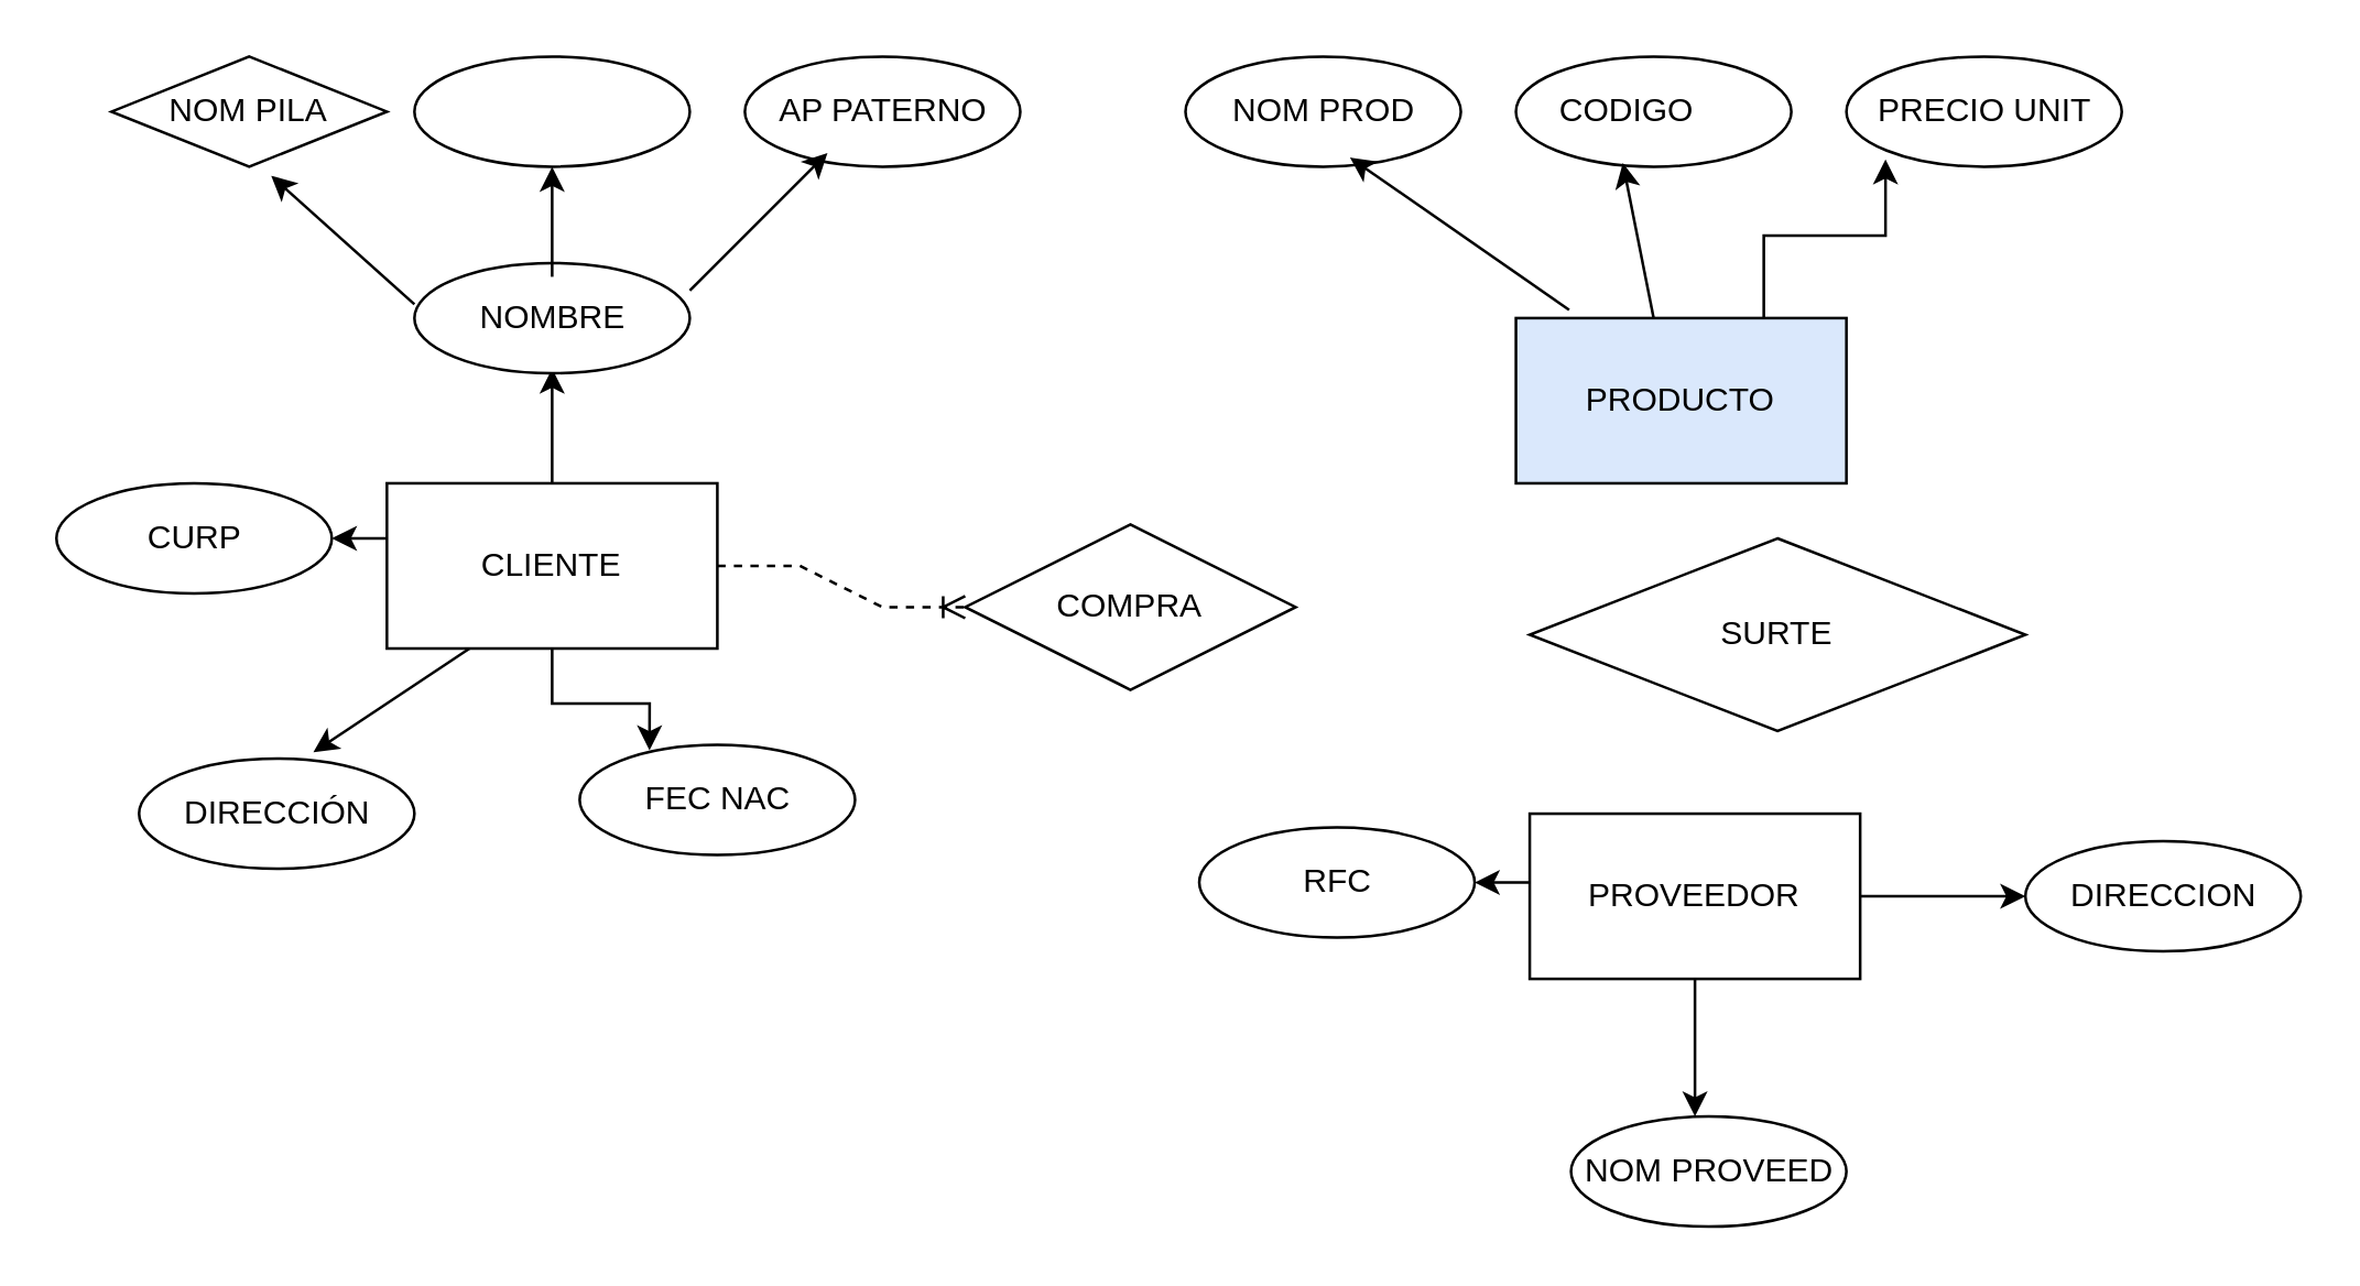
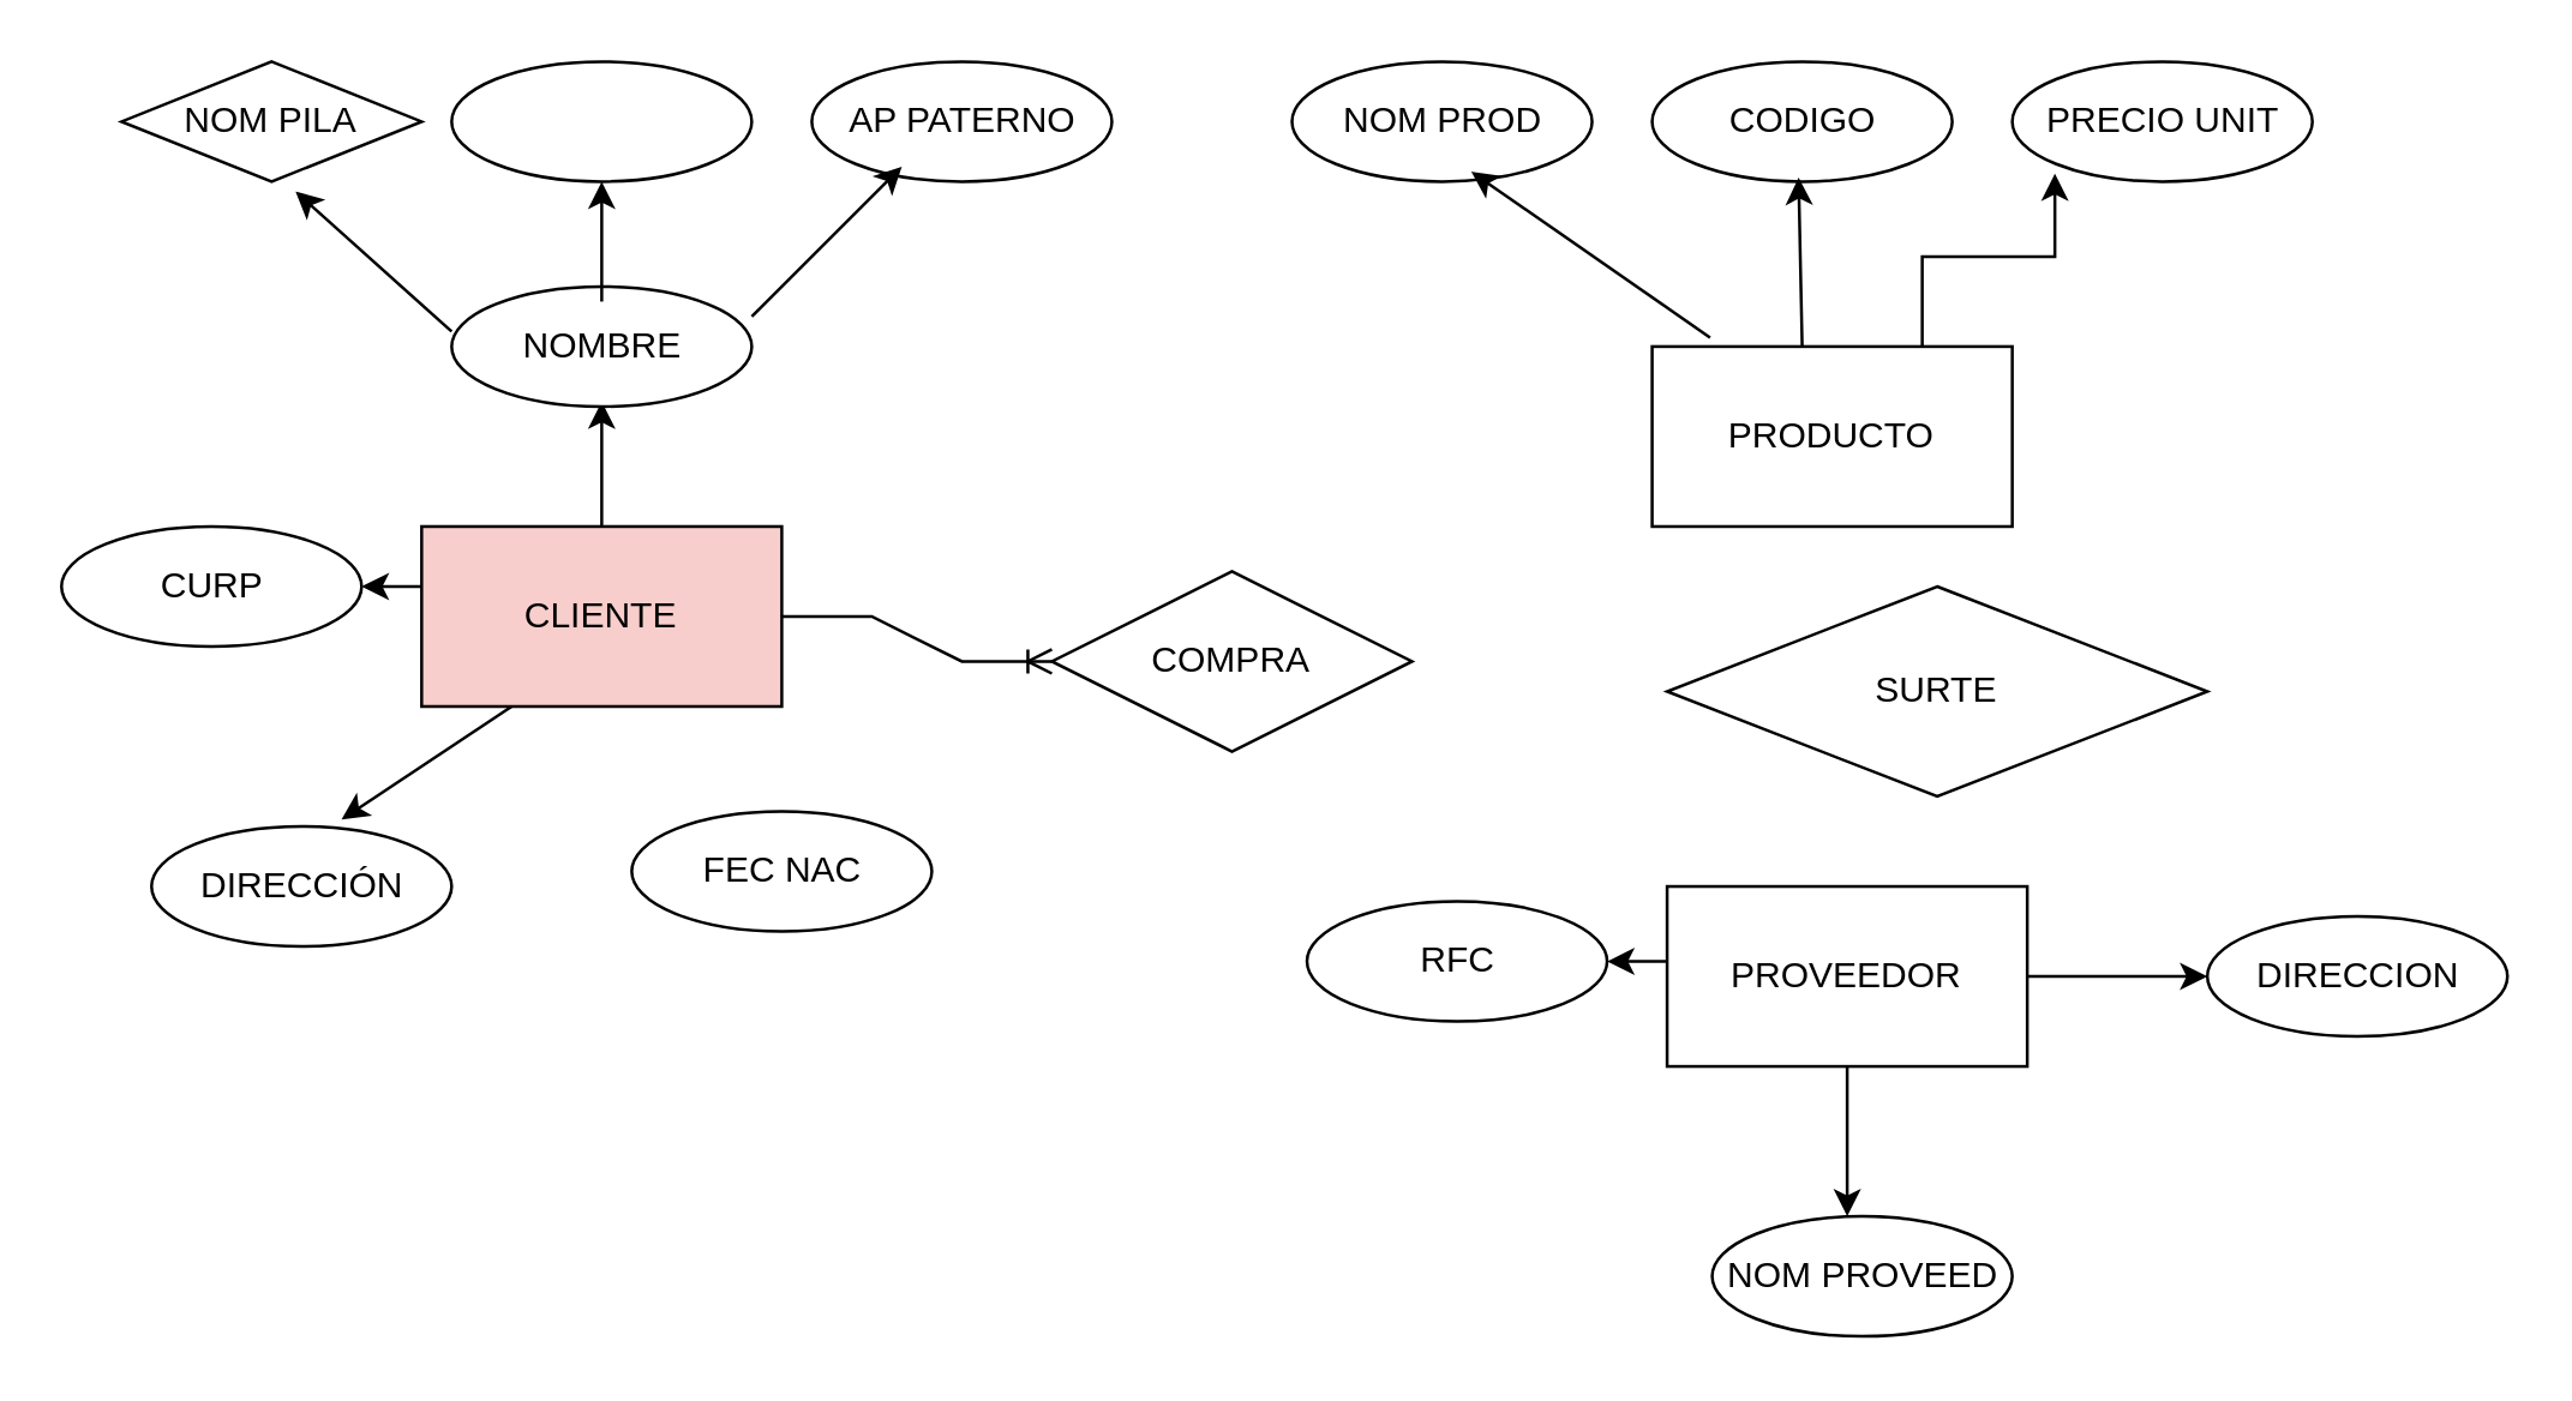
  <mxCell id="0" />
  <mxCell id="1" parent="0" />
  <mxCell id="2" style="edgeStyle=orthogonalEdgeStyle;rounded=0;orthogonalLoop=1;jettySize=auto;html=1;exitX=0.5;exitY=0;exitDx=0;exitDy=0;entryX=0.5;entryY=1.111;entryDx=0;entryDy=0;entryPerimeter=0;" edge="1" parent="1" source="4" target="7"><mxGeometry relative="1" as="geometry" /></mxCell>
- <mxCell id="3" style="edgeStyle=orthogonalEdgeStyle;rounded=0;orthogonalLoop=1;jettySize=auto;html=1;exitX=0.5;exitY=1;exitDx=0;exitDy=0;entryX=0.192;entryY=-0.1;entryDx=0;entryDy=0;entryPerimeter=0;" edge="1" parent="1" source="4" target="19"><mxGeometry relative="1" as="geometry" /></mxCell>
- <mxCell id="4" value="CLIENTE" style="rounded=0;whiteSpace=wrap;html=1;" vertex="1" parent="1"><mxGeometry x="140" y="175" width="120" height="60" as="geometry" /></mxCell>
+ <mxCell id="4" value="CLIENTE" style="rounded=0;whiteSpace=wrap;html=1;fillColor=#f8cecc;" vertex="1" parent="1"><mxGeometry x="140" y="175" width="120" height="60" as="geometry" /></mxCell>
  <mxCell id="5" value="" style="ellipse;whiteSpace=wrap;html=1;" vertex="1" parent="1"><mxGeometry x="150" y="95" width="100" height="40" as="geometry" /></mxCell>
  <mxCell id="6" style="edgeStyle=orthogonalEdgeStyle;rounded=0;orthogonalLoop=1;jettySize=auto;html=1;entryX=0.5;entryY=1;entryDx=0;entryDy=0;" edge="1" parent="1" source="7" target="8"><mxGeometry relative="1" as="geometry" /></mxCell>
  <mxCell id="7" value="NOMBRE" style="text;html=1;resizable=0;autosize=1;align=center;verticalAlign=middle;points=[];fillColor=none;strokeColor=none;rounded=0;" vertex="1" parent="1"><mxGeometry x="160" y="100" width="80" height="30" as="geometry" /></mxCell>
  <mxCell id="8" value="" style="ellipse;whiteSpace=wrap;html=1;rotation=0;" vertex="1" parent="1"><mxGeometry x="150" y="20" width="100" height="40" as="geometry" /></mxCell>
  <mxCell id="9" value="NOM PILA" style="rhombus;whiteSpace=wrap;html=1;" vertex="1" parent="1"><mxGeometry x="40" y="20" width="100" height="40" as="geometry" /></mxCell>
  <mxCell id="10" value="" style="ellipse;whiteSpace=wrap;html=1;" vertex="1" parent="1"><mxGeometry x="270" y="20" width="100" height="40" as="geometry" /></mxCell>
  <mxCell id="11" value="AP PATERNO" style="text;html=1;resizable=0;autosize=1;align=center;verticalAlign=middle;points=[];fillColor=none;strokeColor=none;rounded=0;" vertex="1" parent="1"><mxGeometry x="270" y="25" width="100" height="30" as="geometry" /></mxCell>
  <mxCell id="12" value="" style="endArrow=classic;html=1;rounded=0;" edge="1" parent="1"><mxGeometry width="50" height="50" relative="1" as="geometry"><mxPoint x="250" y="105" as="sourcePoint" /><mxPoint x="300" y="55" as="targetPoint" /></mxGeometry></mxCell>
  <mxCell id="13" value="" style="endArrow=classic;html=1;rounded=0;entryX=0.58;entryY=1.083;entryDx=0;entryDy=0;entryPerimeter=0;" edge="1" parent="1" target="9"><mxGeometry width="50" height="50" relative="1" as="geometry"><mxPoint x="150" y="110" as="sourcePoint" /><mxPoint x="200" y="60" as="targetPoint" /></mxGeometry></mxCell>
  <mxCell id="14" value="" style="ellipse;whiteSpace=wrap;html=1;" vertex="1" parent="1"><mxGeometry x="20" y="175" width="100" height="40" as="geometry" /></mxCell>
  <mxCell id="15" value="CURP" style="text;html=1;resizable=0;autosize=1;align=center;verticalAlign=middle;points=[];fillColor=none;strokeColor=none;rounded=0;" vertex="1" parent="1"><mxGeometry x="40" y="180" width="60" height="30" as="geometry" /></mxCell>
  <mxCell id="16" value="" style="ellipse;whiteSpace=wrap;html=1;" vertex="1" parent="1"><mxGeometry x="50" y="275" width="100" height="40" as="geometry" /></mxCell>
  <mxCell id="17" value="DIRECCIÓN" style="text;html=1;resizable=0;autosize=1;align=center;verticalAlign=middle;points=[];fillColor=none;strokeColor=none;rounded=0;" vertex="1" parent="1"><mxGeometry x="55" y="280" width="90" height="30" as="geometry" /></mxCell>
  <mxCell id="18" value="" style="ellipse;whiteSpace=wrap;html=1;" vertex="1" parent="1"><mxGeometry x="210" y="270" width="100" height="40" as="geometry" /></mxCell>
  <mxCell id="19" value="FEC NAC" style="text;html=1;resizable=0;autosize=1;align=center;verticalAlign=middle;points=[];fillColor=none;strokeColor=none;rounded=0;" vertex="1" parent="1"><mxGeometry x="220" y="275" width="80" height="30" as="geometry" /></mxCell>
  <mxCell id="20" value="" style="endArrow=classic;html=1;rounded=0;entryX=1;entryY=0.5;entryDx=0;entryDy=0;" edge="1" parent="1" target="14"><mxGeometry width="50" height="50" relative="1" as="geometry"><mxPoint x="140" y="195" as="sourcePoint" /><mxPoint x="190" y="145" as="targetPoint" /></mxGeometry></mxCell>
  <mxCell id="21" value="" style="endArrow=classic;html=1;rounded=0;entryX=0.633;entryY=-0.058;entryDx=0;entryDy=0;entryPerimeter=0;" edge="1" parent="1" target="16"><mxGeometry width="50" height="50" relative="1" as="geometry"><mxPoint x="170" y="235" as="sourcePoint" /><mxPoint x="470" y="185" as="targetPoint" /><Array as="points"><mxPoint x="170" y="235" /></Array></mxGeometry></mxCell>
  <mxCell id="22" style="edgeStyle=orthogonalEdgeStyle;rounded=0;orthogonalLoop=1;jettySize=auto;html=1;exitX=0.75;exitY=0;exitDx=0;exitDy=0;entryX=0.142;entryY=1.078;entryDx=0;entryDy=0;entryPerimeter=0;" edge="1" parent="1" source="23" target="29"><mxGeometry relative="1" as="geometry" /></mxCell>
- <mxCell id="23" value="PRODUCTO" style="rounded=0;whiteSpace=wrap;html=1;fillColor=#dae8fc;" vertex="1" parent="1"><mxGeometry x="550" y="115" width="120" height="60" as="geometry" /></mxCell>
+ <mxCell id="23" value="PRODUCTO" style="rounded=0;whiteSpace=wrap;html=1;" vertex="1" parent="1"><mxGeometry x="550" y="115" width="120" height="60" as="geometry" /></mxCell>
  <mxCell id="24" value="" style="ellipse;whiteSpace=wrap;html=1;" vertex="1" parent="1"><mxGeometry x="430" y="20" width="100" height="40" as="geometry" /></mxCell>
  <mxCell id="25" value="NOM PROD" style="text;html=1;resizable=0;autosize=1;align=center;verticalAlign=middle;points=[];fillColor=none;strokeColor=none;rounded=0;" vertex="1" parent="1"><mxGeometry x="435" y="25" width="90" height="30" as="geometry" /></mxCell>
  <mxCell id="26" value="" style="ellipse;whiteSpace=wrap;html=1;" vertex="1" parent="1"><mxGeometry x="550" y="20" width="100" height="40" as="geometry" /></mxCell>
- <mxCell id="27" value="CODIGO" style="text;html=1;resizable=0;autosize=1;align=center;verticalAlign=middle;points=[];fillColor=none;strokeColor=none;rounded=0;" vertex="1" parent="1"><mxGeometry x="555" y="25" width="70" height="30" as="geometry" /></mxCell>
+ <mxCell id="27" value="CODIGO" style="text;html=1;resizable=0;autosize=1;align=center;verticalAlign=middle;points=[];fillColor=none;strokeColor=none;rounded=0;" vertex="1" parent="1"><mxGeometry x="565" y="25" width="70" height="30" as="geometry" /></mxCell>
  <mxCell id="28" value="" style="ellipse;whiteSpace=wrap;html=1;" vertex="1" parent="1"><mxGeometry x="670" y="20" width="100" height="40" as="geometry" /></mxCell>
  <mxCell id="29" value="PRECIO UNIT" style="text;html=1;resizable=0;autosize=1;align=center;verticalAlign=middle;points=[];fillColor=none;strokeColor=none;rounded=0;" vertex="1" parent="1"><mxGeometry x="670" y="25" width="100" height="30" as="geometry" /></mxCell>
  <mxCell id="30" value="" style="endArrow=classic;html=1;rounded=0;entryX=0.483;entryY=1.122;entryDx=0;entryDy=0;entryPerimeter=0;" edge="1" parent="1" target="27"><mxGeometry width="50" height="50" relative="1" as="geometry"><mxPoint x="600" y="115" as="sourcePoint" /><mxPoint x="650" y="65" as="targetPoint" /></mxGeometry></mxCell>
  <mxCell id="31" value="" style="endArrow=classic;html=1;rounded=0;exitX=0.161;exitY=-0.05;exitDx=0;exitDy=0;exitPerimeter=0;entryX=0.608;entryY=1.056;entryDx=0;entryDy=0;entryPerimeter=0;" edge="1" parent="1" source="23" target="25"><mxGeometry width="50" height="50" relative="1" as="geometry"><mxPoint x="420" y="235" as="sourcePoint" /><mxPoint x="470" y="185" as="targetPoint" /></mxGeometry></mxCell>
  <mxCell id="32" value="PROVEEDOR" style="rounded=0;whiteSpace=wrap;html=1;" vertex="1" parent="1"><mxGeometry x="555" y="295" width="120" height="60" as="geometry" /></mxCell>
  <mxCell id="33" value="" style="endArrow=classic;html=1;rounded=0;entryX=1;entryY=0.5;entryDx=0;entryDy=0;" edge="1" parent="1"><mxGeometry width="50" height="50" relative="1" as="geometry"><mxPoint x="555" y="320" as="sourcePoint" /><mxPoint x="535" y="320" as="targetPoint" /></mxGeometry></mxCell>
  <mxCell id="34" value="" style="ellipse;whiteSpace=wrap;html=1;" vertex="1" parent="1"><mxGeometry x="435" y="300" width="100" height="40" as="geometry" /></mxCell>
  <mxCell id="35" value="RFC" style="text;html=1;resizable=0;autosize=1;align=center;verticalAlign=middle;points=[];fillColor=none;strokeColor=none;rounded=0;" vertex="1" parent="1"><mxGeometry x="460" y="305" width="50" height="30" as="geometry" /></mxCell>
  <mxCell id="36" value="" style="ellipse;whiteSpace=wrap;html=1;" vertex="1" parent="1"><mxGeometry x="570" y="405" width="100" height="40" as="geometry" /></mxCell>
  <mxCell id="37" value="NOM PROVEED" style="text;html=1;resizable=0;autosize=1;align=center;verticalAlign=middle;points=[];fillColor=none;strokeColor=none;rounded=0;" vertex="1" parent="1"><mxGeometry x="565" y="410" width="110" height="30" as="geometry" /></mxCell>
  <mxCell id="38" value="" style="ellipse;whiteSpace=wrap;html=1;" vertex="1" parent="1"><mxGeometry x="735" y="305" width="100" height="40" as="geometry" /></mxCell>
  <mxCell id="39" value="DIRECCION" style="text;html=1;resizable=0;autosize=1;align=center;verticalAlign=middle;points=[];fillColor=none;strokeColor=none;rounded=0;" vertex="1" parent="1"><mxGeometry x="740" y="310" width="90" height="30" as="geometry" /></mxCell>
  <mxCell id="40" value="" style="endArrow=classic;html=1;rounded=0;exitX=0.5;exitY=1;exitDx=0;exitDy=0;entryX=0.45;entryY=0;entryDx=0;entryDy=0;entryPerimeter=0;" edge="1" parent="1" source="32" target="36"><mxGeometry width="50" height="50" relative="1" as="geometry"><mxPoint x="425" y="265" as="sourcePoint" /><mxPoint x="475" y="215" as="targetPoint" /></mxGeometry></mxCell>
  <mxCell id="41" value="" style="endArrow=classic;html=1;rounded=0;exitX=1;exitY=0.5;exitDx=0;exitDy=0;entryX=0;entryY=0.5;entryDx=0;entryDy=0;" edge="1" parent="1" source="32" target="38"><mxGeometry width="50" height="50" relative="1" as="geometry"><mxPoint x="425" y="265" as="sourcePoint" /><mxPoint x="475" y="215" as="targetPoint" /></mxGeometry></mxCell>
  <mxCell id="42" value="COMPRA" style="shape=rhombus;perimeter=rhombusPerimeter;whiteSpace=wrap;html=1;align=center;" vertex="1" parent="1"><mxGeometry x="350" y="190" width="120" height="60" as="geometry" /></mxCell>
  <mxCell id="43" value="SURTE" style="shape=rhombus;perimeter=rhombusPerimeter;whiteSpace=wrap;html=1;align=center;" vertex="1" parent="1"><mxGeometry x="555" y="195" width="180" height="70" as="geometry" /></mxCell>
- <mxCell id="44" value="" style="edgeStyle=entityRelationEdgeStyle;fontSize=12;html=1;endArrow=ERoneToMany;rounded=0;exitX=1;exitY=0.5;exitDx=0;exitDy=0;entryX=0;entryY=0.5;entryDx=0;entryDy=0;dashed=1;" edge="1" parent="1" source="4" target="42"><mxGeometry width="100" height="100" relative="1" as="geometry"><mxPoint x="390" y="255" as="sourcePoint" /><mxPoint x="490" y="155" as="targetPoint" /></mxGeometry></mxCell>
+ <mxCell id="44" value="" style="edgeStyle=entityRelationEdgeStyle;fontSize=12;html=1;endArrow=ERoneToMany;rounded=0;exitX=1;exitY=0.5;exitDx=0;exitDy=0;entryX=0;entryY=0.5;entryDx=0;entryDy=0;" edge="1" parent="1" source="4" target="42"><mxGeometry width="100" height="100" relative="1" as="geometry"><mxPoint x="390" y="255" as="sourcePoint" /><mxPoint x="490" y="155" as="targetPoint" /></mxGeometry></mxCell>
